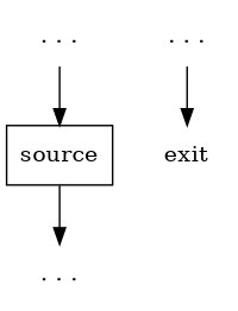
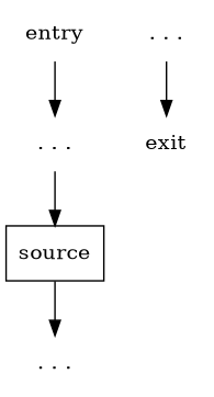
  digraph {
    node [shape=none]
    n1 [label=". . ."]
+   entry
    source [shape=box]
    n4 [label=". . ."]
    n5 [label=". . ."]
    exit
    n1 -> source
+   entry -> n1
    source -> n4
    n5 -> exit
  }
